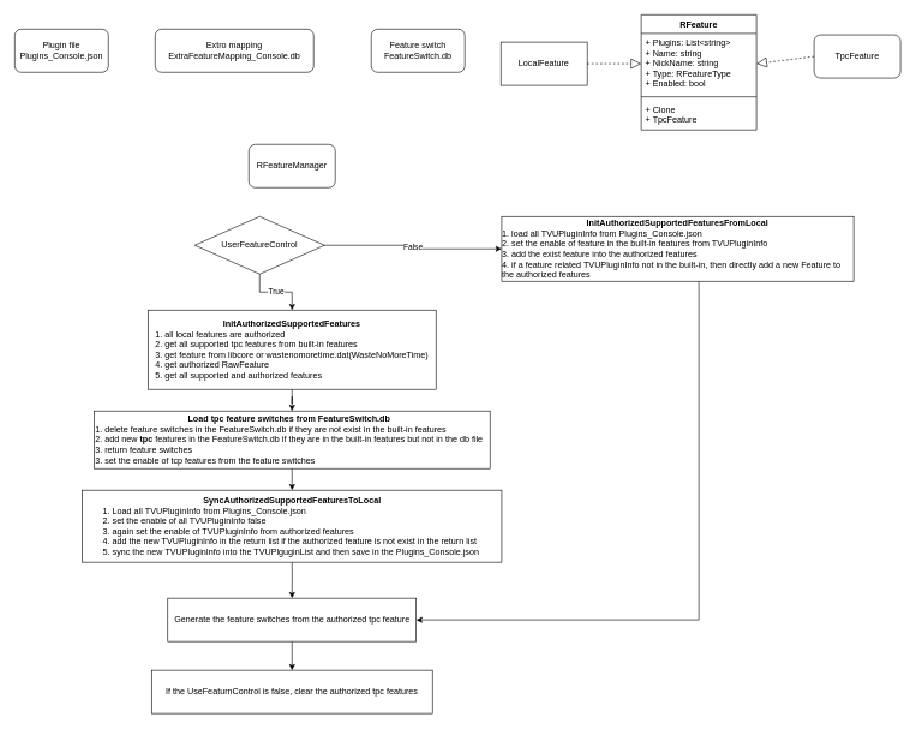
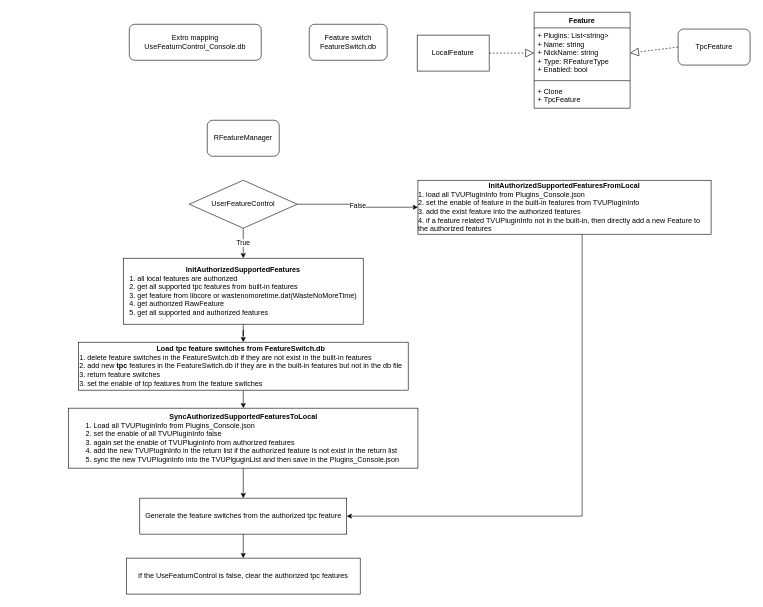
  <mxCell id="0" />
  <mxCell id="1" parent="0" />
- <mxCell id="2" value="Plugin file&lt;br&gt;Plugins_Console.json" style="rounded=1;whiteSpace=wrap;html=1;" vertex="1" parent="1"><mxGeometry x="20" y="40" width="130" height="60" as="geometry" /></mxCell>
- <mxCell id="3" value="Extro mapping&lt;br&gt;ExtraFeatureMapping_Console.db" style="rounded=1;whiteSpace=wrap;html=1;" vertex="1" parent="1"><mxGeometry x="215" y="40" width="220" height="60" as="geometry" /></mxCell>
+ <mxCell id="3" value="Extro mapping&lt;br&gt;UseFeaturnControl_Console.db" style="rounded=1;whiteSpace=wrap;html=1;" vertex="1" parent="1"><mxGeometry x="215" y="40" width="220" height="60" as="geometry" /></mxCell>
  <mxCell id="4" value="Feature switch&lt;br&gt;FeatureSwitch.db" style="rounded=1;whiteSpace=wrap;html=1;" vertex="1" parent="1"><mxGeometry x="515" y="40" width="130" height="60" as="geometry" /></mxCell>
  <mxCell id="5" value="LocalFeature" style="whiteSpace=wrap;html=1;rounded=0;" vertex="1" parent="1"><mxGeometry x="695" y="58" width="120" height="60" as="geometry" /></mxCell>
  <mxCell id="6" value="TpcFeature" style="rounded=1;whiteSpace=wrap;html=1;" vertex="1" parent="1"><mxGeometry x="1130" y="48" width="120" height="60" as="geometry" /></mxCell>
  <mxCell id="7" value="" style="endArrow=block;dashed=1;endFill=0;endSize=12;html=1;exitX=1;exitY=0.5;exitDx=0;exitDy=0;entryX=0;entryY=0.5;entryDx=0;entryDy=0;" edge="1" parent="1" source="5" target="11"><mxGeometry width="160" relative="1" as="geometry"><mxPoint x="795" y="80" as="sourcePoint" /><mxPoint x="845" y="110" as="targetPoint" /></mxGeometry></mxCell>
  <mxCell id="8" value="" style="endArrow=block;dashed=1;endFill=0;endSize=12;html=1;exitX=0;exitY=0.5;exitDx=0;exitDy=0;entryX=1;entryY=0.5;entryDx=0;entryDy=0;" edge="1" parent="1" source="6" target="11"><mxGeometry width="160" relative="1" as="geometry"><mxPoint x="875" y="280" as="sourcePoint" /><mxPoint x="1095" y="80" as="targetPoint" /></mxGeometry></mxCell>
  <mxCell id="9" value="" style="group" vertex="1" connectable="0" parent="1"><mxGeometry x="890" y="20" width="160" height="160" as="geometry" /></mxCell>
- <mxCell id="10" value="RFeature" style="swimlane;fontStyle=1;align=center;verticalAlign=top;childLayout=stackLayout;horizontal=1;startSize=26;horizontalStack=0;resizeParent=1;resizeParentMax=0;resizeLast=0;collapsible=1;marginBottom=0;" vertex="1" parent="9"><mxGeometry width="160" height="160" as="geometry"><mxRectangle x="90" y="390" width="80" height="26" as="alternateBounds" /></mxGeometry></mxCell>
+ <mxCell id="10" value="Feature" style="swimlane;fontStyle=1;align=center;verticalAlign=top;childLayout=stackLayout;horizontal=1;startSize=26;horizontalStack=0;resizeParent=1;resizeParentMax=0;resizeLast=0;collapsible=1;marginBottom=0;" vertex="1" parent="9"><mxGeometry width="160" height="160" as="geometry"><mxRectangle x="90" y="390" width="80" height="26" as="alternateBounds" /></mxGeometry></mxCell>
  <mxCell id="11" value="+ Plugins: List&lt;string&gt;&#10;+ Name: string&#10;+ NickName: string&#10;+ Type: RFeatureType&#10;+ Enabled: bool" style="text;strokeColor=none;fillColor=none;align=left;verticalAlign=top;spacingLeft=4;spacingRight=4;overflow=hidden;rotatable=0;points=[[0,0.5],[1,0.5]];portConstraint=eastwest;" vertex="1" parent="10"><mxGeometry y="26" width="160" height="84" as="geometry" /></mxCell>
  <mxCell id="12" value="" style="line;strokeWidth=1;fillColor=none;align=left;verticalAlign=middle;spacingTop=-1;spacingLeft=3;spacingRight=3;rotatable=0;labelPosition=right;points=[];portConstraint=eastwest;" vertex="1" parent="10"><mxGeometry y="110" width="160" height="8" as="geometry" /></mxCell>
  <mxCell id="13" value="+ Clone&#10;+ TpcFeature" style="text;strokeColor=none;fillColor=none;align=left;verticalAlign=top;spacingLeft=4;spacingRight=4;overflow=hidden;rotatable=0;points=[[0,0.5],[1,0.5]];portConstraint=eastwest;" vertex="1" parent="10"><mxGeometry y="118" width="160" height="42" as="geometry" /></mxCell>
  <mxCell id="14" value="RFeatureManager" style="rounded=1;whiteSpace=wrap;html=1;" vertex="1" parent="1"><mxGeometry x="345" y="200" width="120" height="60" as="geometry" /></mxCell>
  <mxCell id="15" value="True" style="edgeStyle=orthogonalEdgeStyle;rounded=0;orthogonalLoop=1;jettySize=auto;html=1;" edge="1" parent="1" source="17" target="19"><mxGeometry relative="1" as="geometry" /></mxCell>
  <mxCell id="16" value="False" style="edgeStyle=orthogonalEdgeStyle;rounded=0;orthogonalLoop=1;jettySize=auto;html=1;" edge="1" parent="1" source="17" target="25"><mxGeometry relative="1" as="geometry" /></mxCell>
- <mxCell id="17" value="UserFeatureControl" style="rhombus;whiteSpace=wrap;html=1;" vertex="1" parent="1"><mxGeometry x="270" y="300" width="180" height="80" as="geometry" /></mxCell>
+ <mxCell id="17" value="UserFeatureControl" style="rhombus;whiteSpace=wrap;html=1;" vertex="1" parent="1"><mxGeometry x="315" y="300" width="180" height="80" as="geometry" /></mxCell>
  <mxCell id="18" value="" style="edgeStyle=orthogonalEdgeStyle;rounded=0;orthogonalLoop=1;jettySize=auto;html=1;" edge="1" parent="1" source="19" target="21"><mxGeometry relative="1" as="geometry" /></mxCell>
  <mxCell id="19" value="&lt;b&gt;InitAuthorizedSupportedFeatures&lt;br&gt;&lt;/b&gt;&lt;div style=&quot;text-align: left&quot;&gt;&lt;span&gt;1. all local features are authorized&lt;/span&gt;&lt;/div&gt;&lt;div style=&quot;text-align: left&quot;&gt;&lt;span&gt;2. get all supported tpc features from built-in features&lt;/span&gt;&lt;/div&gt;&lt;div style=&quot;text-align: left&quot;&gt;3. get feature from libcore or wastenomoretime.dat(WasteNoMoreTime)&lt;/div&gt;&lt;div style=&quot;text-align: left&quot;&gt;4. get authorized RawFeature&lt;/div&gt;&lt;div style=&quot;text-align: left&quot;&gt;5. get all supported and authorized features&lt;/div&gt;" style="whiteSpace=wrap;html=1;align=center;" vertex="1" parent="1"><mxGeometry x="205" y="430" width="400" height="110" as="geometry" /></mxCell>
  <mxCell id="20" value="" style="edgeStyle=orthogonalEdgeStyle;rounded=0;orthogonalLoop=1;jettySize=auto;html=1;" edge="1" parent="1" source="21" target="23"><mxGeometry relative="1" as="geometry" /></mxCell>
  <mxCell id="21" value="&lt;div style=&quot;text-align: center&quot;&gt;&lt;span&gt;&lt;b&gt;Load tpc feature switches from FeatureSwitch.db&lt;/b&gt;&lt;/span&gt;&lt;/div&gt;1. delete feature switches in the FeatureSwitch.db if they are not exist in the built-in features&lt;br&gt;2. add new &lt;b&gt;tpc &lt;/b&gt;features in the FeatureSwitch.db if they are in the built-in features but not in the db file&lt;br&gt;3. return feature switches&lt;br&gt;3. set the enable of tcp features from the feature switches" style="whiteSpace=wrap;html=1;align=left;" vertex="1" parent="1"><mxGeometry x="130" y="570" width="550" height="80" as="geometry" /></mxCell>
  <mxCell id="22" value="" style="edgeStyle=orthogonalEdgeStyle;rounded=0;orthogonalLoop=1;jettySize=auto;html=1;" edge="1" parent="1" source="23" target="27"><mxGeometry relative="1" as="geometry" /></mxCell>
  <mxCell id="23" value="&lt;b&gt;SyncAuthorizedSupportedFeaturesToLocal&lt;/b&gt;&lt;br&gt;&lt;div style=&quot;text-align: left&quot;&gt;&lt;span&gt;1. Load all&amp;nbsp;&lt;/span&gt;&lt;span&gt;TVUPluginInfo&lt;/span&gt;&lt;span&gt;&amp;nbsp;from Plugins_Console.json&lt;/span&gt;&lt;/div&gt;&lt;div style=&quot;text-align: left&quot;&gt;&lt;span&gt;2. set the enable of all TVUPluginInfo false&lt;/span&gt;&lt;/div&gt;&lt;div style=&quot;text-align: left&quot;&gt;&lt;span&gt;3. again set the enable of TVUPluginInfo from authorized features&amp;nbsp;&lt;/span&gt;&lt;/div&gt;&lt;span&gt;&lt;div style=&quot;text-align: left&quot;&gt;4. add the new TVUPluginInfo in the return list if the authorized feature is not exist in the return list&lt;/div&gt;&lt;div style=&quot;text-align: left&quot;&gt;5. sync the new TVUPluginInfo into the TVUPlguginList and then save in the Plugins_Console.json&amp;nbsp;&lt;/div&gt;&lt;/span&gt;" style="whiteSpace=wrap;html=1;align=center;" vertex="1" parent="1"><mxGeometry x="113.75" y="680" width="582.5" height="100" as="geometry" /></mxCell>
  <mxCell id="24" style="edgeStyle=orthogonalEdgeStyle;rounded=0;orthogonalLoop=1;jettySize=auto;html=1;entryX=1;entryY=0.5;entryDx=0;entryDy=0;" edge="1" parent="1" source="25" target="27"><mxGeometry relative="1" as="geometry"><Array as="points"><mxPoint x="970" y="860" /></Array></mxGeometry></mxCell>
  <mxCell id="25" value="&lt;b&gt;InitAuthorizedSupportedFeaturesFromLocal&lt;br&gt;&lt;/b&gt;&lt;div style=&quot;text-align: left&quot;&gt;&lt;span&gt;1.&amp;nbsp;&lt;/span&gt;&lt;span&gt;load all TVUPluginInfo from Plugins_Console.json&lt;/span&gt;&lt;/div&gt;&lt;div style=&quot;text-align: left&quot;&gt;&lt;span&gt;2. set the enable of feature in the built-in features from TVUPluginInfo&lt;/span&gt;&lt;/div&gt;&lt;div style=&quot;text-align: left&quot;&gt;3. add the exist feature into the authorized features&lt;/div&gt;&lt;div style=&quot;text-align: left&quot;&gt;&lt;span&gt;4. if a feature related TVUPluginInfo not in the built-in, then directly add a new Feature to the authorized features&lt;/span&gt;&lt;/div&gt;" style="whiteSpace=wrap;html=1;" vertex="1" parent="1"><mxGeometry x="696.25" y="300" width="488.75" height="90" as="geometry" /></mxCell>
  <mxCell id="26" value="" style="edgeStyle=orthogonalEdgeStyle;rounded=0;orthogonalLoop=1;jettySize=auto;html=1;" edge="1" parent="1" source="27" target="28"><mxGeometry relative="1" as="geometry" /></mxCell>
  <mxCell id="27" value="Generate the feature switches from the authorized tpc feature" style="whiteSpace=wrap;html=1;" vertex="1" parent="1"><mxGeometry x="232.5" y="830" width="345" height="60" as="geometry" /></mxCell>
  <mxCell id="28" value="If the UseFeaturnControl is false, clear the authorized tpc features" style="whiteSpace=wrap;html=1;" vertex="1" parent="1"><mxGeometry x="210" y="930" width="390" height="60" as="geometry" /></mxCell>
